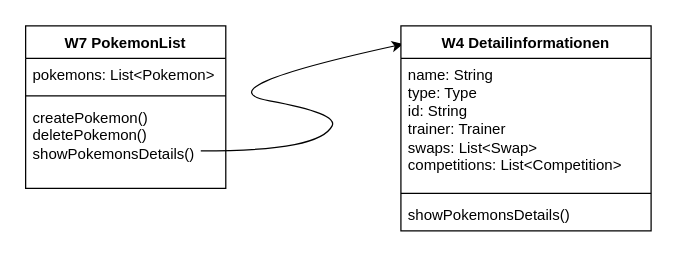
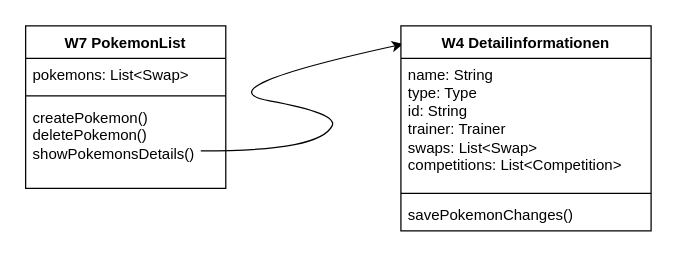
  <mxCell id="0" />
  <mxCell id="1" parent="0" />
  <mxCell id="2" value="W7 PokemonList" style="swimlane;fontStyle=1;align=center;verticalAlign=top;childLayout=stackLayout;horizontal=1;startSize=26;horizontalStack=0;resizeParent=1;resizeParentMax=0;resizeLast=0;collapsible=1;marginBottom=0;whiteSpace=wrap;html=1;" vertex="1" parent="1"><mxGeometry x="20" y="20" width="160" height="130" as="geometry" /></mxCell>
- <mxCell id="3" value="pokemons: List&amp;lt;Pokemon&amp;gt;" style="text;strokeColor=none;fillColor=none;align=left;verticalAlign=top;spacingLeft=4;spacingRight=4;overflow=hidden;rotatable=0;points=[[0,0.5],[1,0.5]];portConstraint=eastwest;whiteSpace=wrap;html=1;" vertex="1" parent="2"><mxGeometry y="26" width="160" height="26" as="geometry" /></mxCell>
+ <mxCell id="3" value="pokemons: List&amp;lt;Swap&amp;gt;" style="text;strokeColor=none;fillColor=none;align=left;verticalAlign=top;spacingLeft=4;spacingRight=4;overflow=hidden;rotatable=0;points=[[0,0.5],[1,0.5]];portConstraint=eastwest;whiteSpace=wrap;html=1;" vertex="1" parent="2"><mxGeometry y="26" width="160" height="26" as="geometry" /></mxCell>
  <mxCell id="4" value="" style="curved=1;endArrow=classic;html=1;rounded=0;entryX=0.009;entryY=0.089;entryDx=0;entryDy=0;entryPerimeter=0;" edge="1" parent="2" target="7"><mxGeometry width="50" height="50" relative="1" as="geometry"><mxPoint x="140" y="100" as="sourcePoint" /><mxPoint x="190" y="50" as="targetPoint" /><Array as="points"><mxPoint x="190" y="100" /><mxPoint x="240" y="90" /><mxPoint x="250" y="70" /><mxPoint x="140" y="50" /></Array></mxGeometry></mxCell>
  <mxCell id="5" value="" style="line;strokeWidth=1;fillColor=none;align=left;verticalAlign=middle;spacingTop=-1;spacingLeft=3;spacingRight=3;rotatable=0;labelPosition=right;points=[];portConstraint=eastwest;strokeColor=inherit;" vertex="1" parent="2"><mxGeometry y="52" width="160" height="8" as="geometry" /></mxCell>
  <mxCell id="6" value="createPokemon()&lt;br&gt;deletePokemon()&lt;br&gt;showPokemonsDetails()" style="text;strokeColor=none;fillColor=none;align=left;verticalAlign=top;spacingLeft=4;spacingRight=4;overflow=hidden;rotatable=0;points=[[0,0.5],[1,0.5]];portConstraint=eastwest;whiteSpace=wrap;html=1;" vertex="1" parent="2"><mxGeometry y="60" width="160" height="70" as="geometry" /></mxCell>
  <mxCell id="7" value="W4 Detailinformationen" style="swimlane;fontStyle=1;align=center;verticalAlign=top;childLayout=stackLayout;horizontal=1;startSize=26;horizontalStack=0;resizeParent=1;resizeParentMax=0;resizeLast=0;collapsible=1;marginBottom=0;whiteSpace=wrap;html=1;" vertex="1" parent="1"><mxGeometry x="320" y="20" width="200" height="164" as="geometry" /></mxCell>
  <mxCell id="8" value="name: String&lt;br&gt;type: Type&lt;br&gt;id: String&lt;br&gt;trainer: Trainer&lt;br&gt;swaps: List&amp;lt;Swap&amp;gt;&lt;br&gt;competitions: List&amp;lt;Competition&amp;gt;" style="text;strokeColor=none;fillColor=none;align=left;verticalAlign=top;spacingLeft=4;spacingRight=4;overflow=hidden;rotatable=0;points=[[0,0.5],[1,0.5]];portConstraint=eastwest;whiteSpace=wrap;html=1;" vertex="1" parent="7"><mxGeometry y="26" width="200" height="104" as="geometry" /></mxCell>
  <mxCell id="9" value="" style="line;strokeWidth=1;fillColor=none;align=left;verticalAlign=middle;spacingTop=-1;spacingLeft=3;spacingRight=3;rotatable=0;labelPosition=right;points=[];portConstraint=eastwest;strokeColor=inherit;" vertex="1" parent="7"><mxGeometry y="130" width="200" height="8" as="geometry" /></mxCell>
- <mxCell id="10" value="showPokemonsDetails()" style="text;strokeColor=none;fillColor=none;align=left;verticalAlign=top;spacingLeft=4;spacingRight=4;overflow=hidden;rotatable=0;points=[[0,0.5],[1,0.5]];portConstraint=eastwest;whiteSpace=wrap;html=1;" vertex="1" parent="7"><mxGeometry y="138" width="200" height="26" as="geometry" /></mxCell>
+ <mxCell id="10" value="savePokemonChanges()" style="text;strokeColor=none;fillColor=none;align=left;verticalAlign=top;spacingLeft=4;spacingRight=4;overflow=hidden;rotatable=0;points=[[0,0.5],[1,0.5]];portConstraint=eastwest;whiteSpace=wrap;html=1;" vertex="1" parent="7"><mxGeometry y="138" width="200" height="26" as="geometry" /></mxCell>
